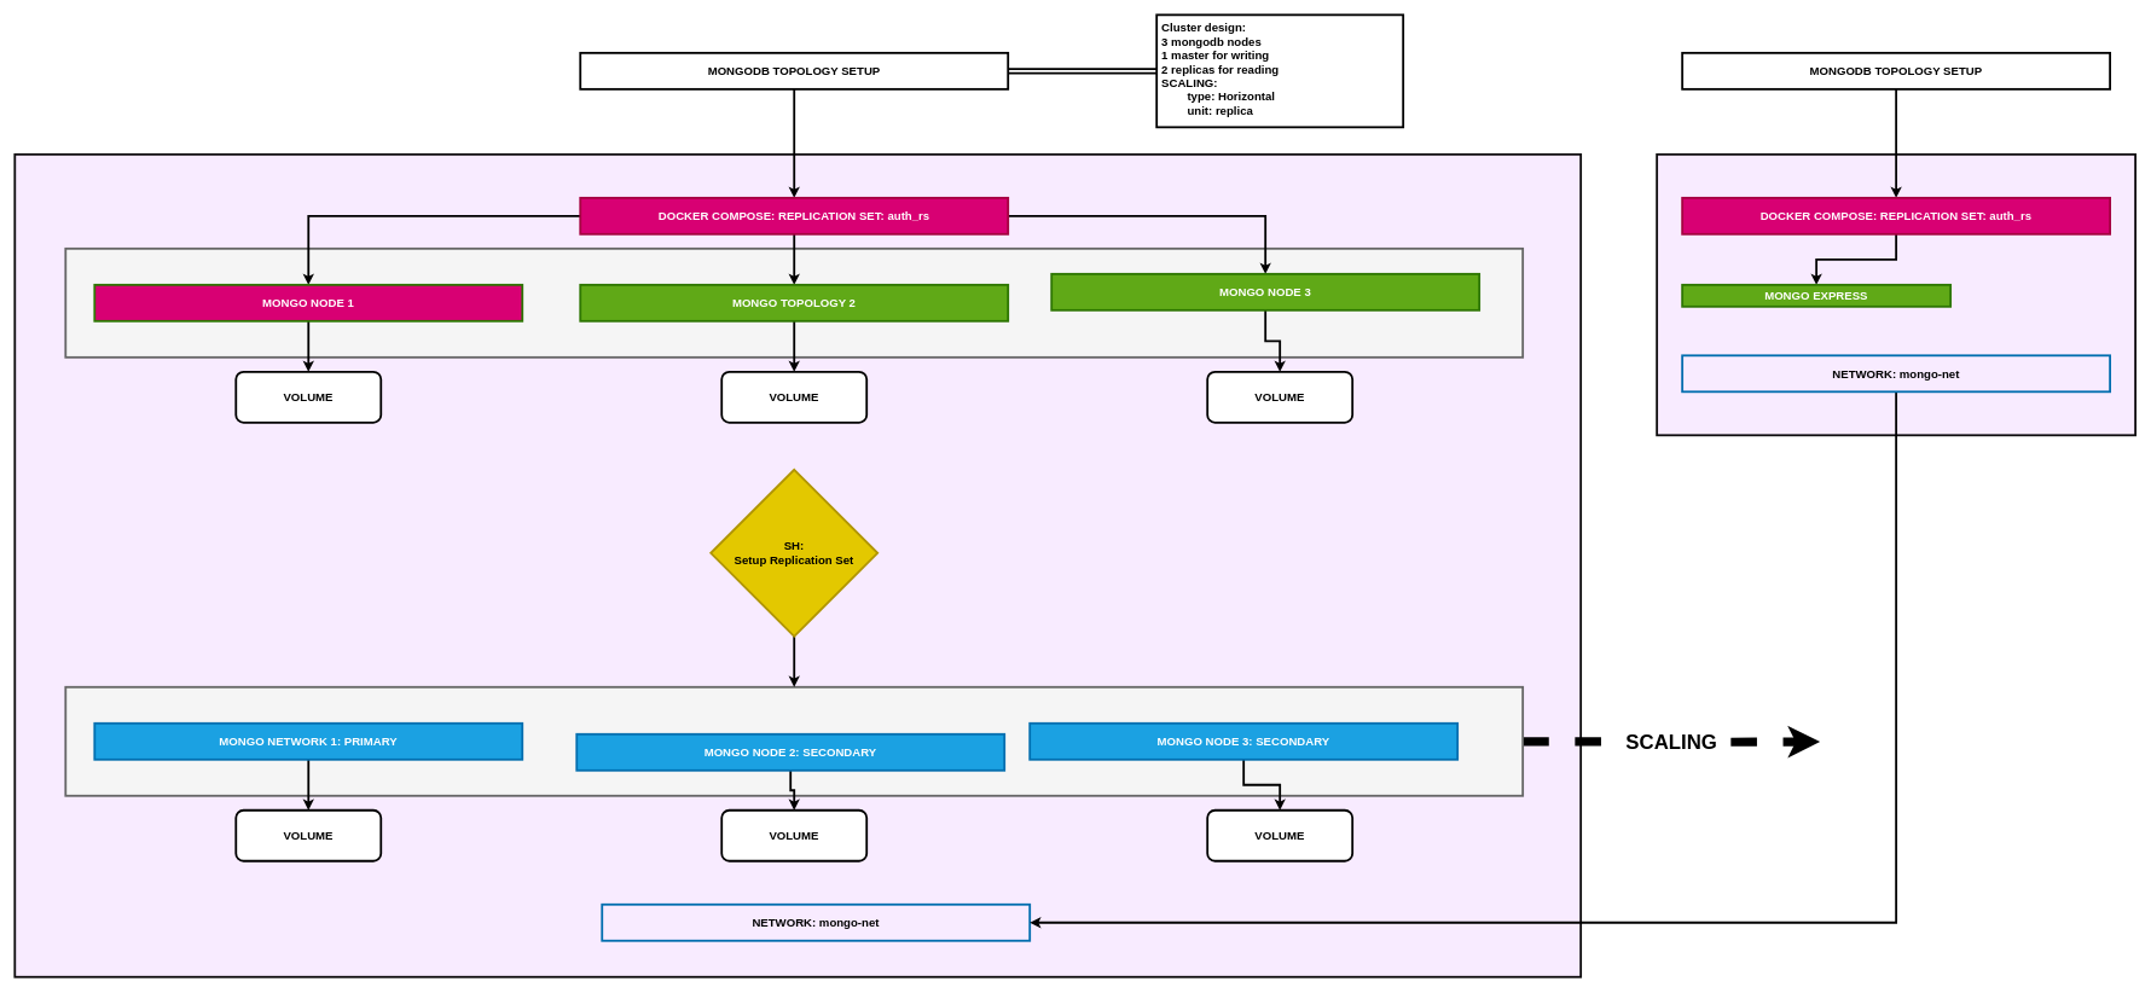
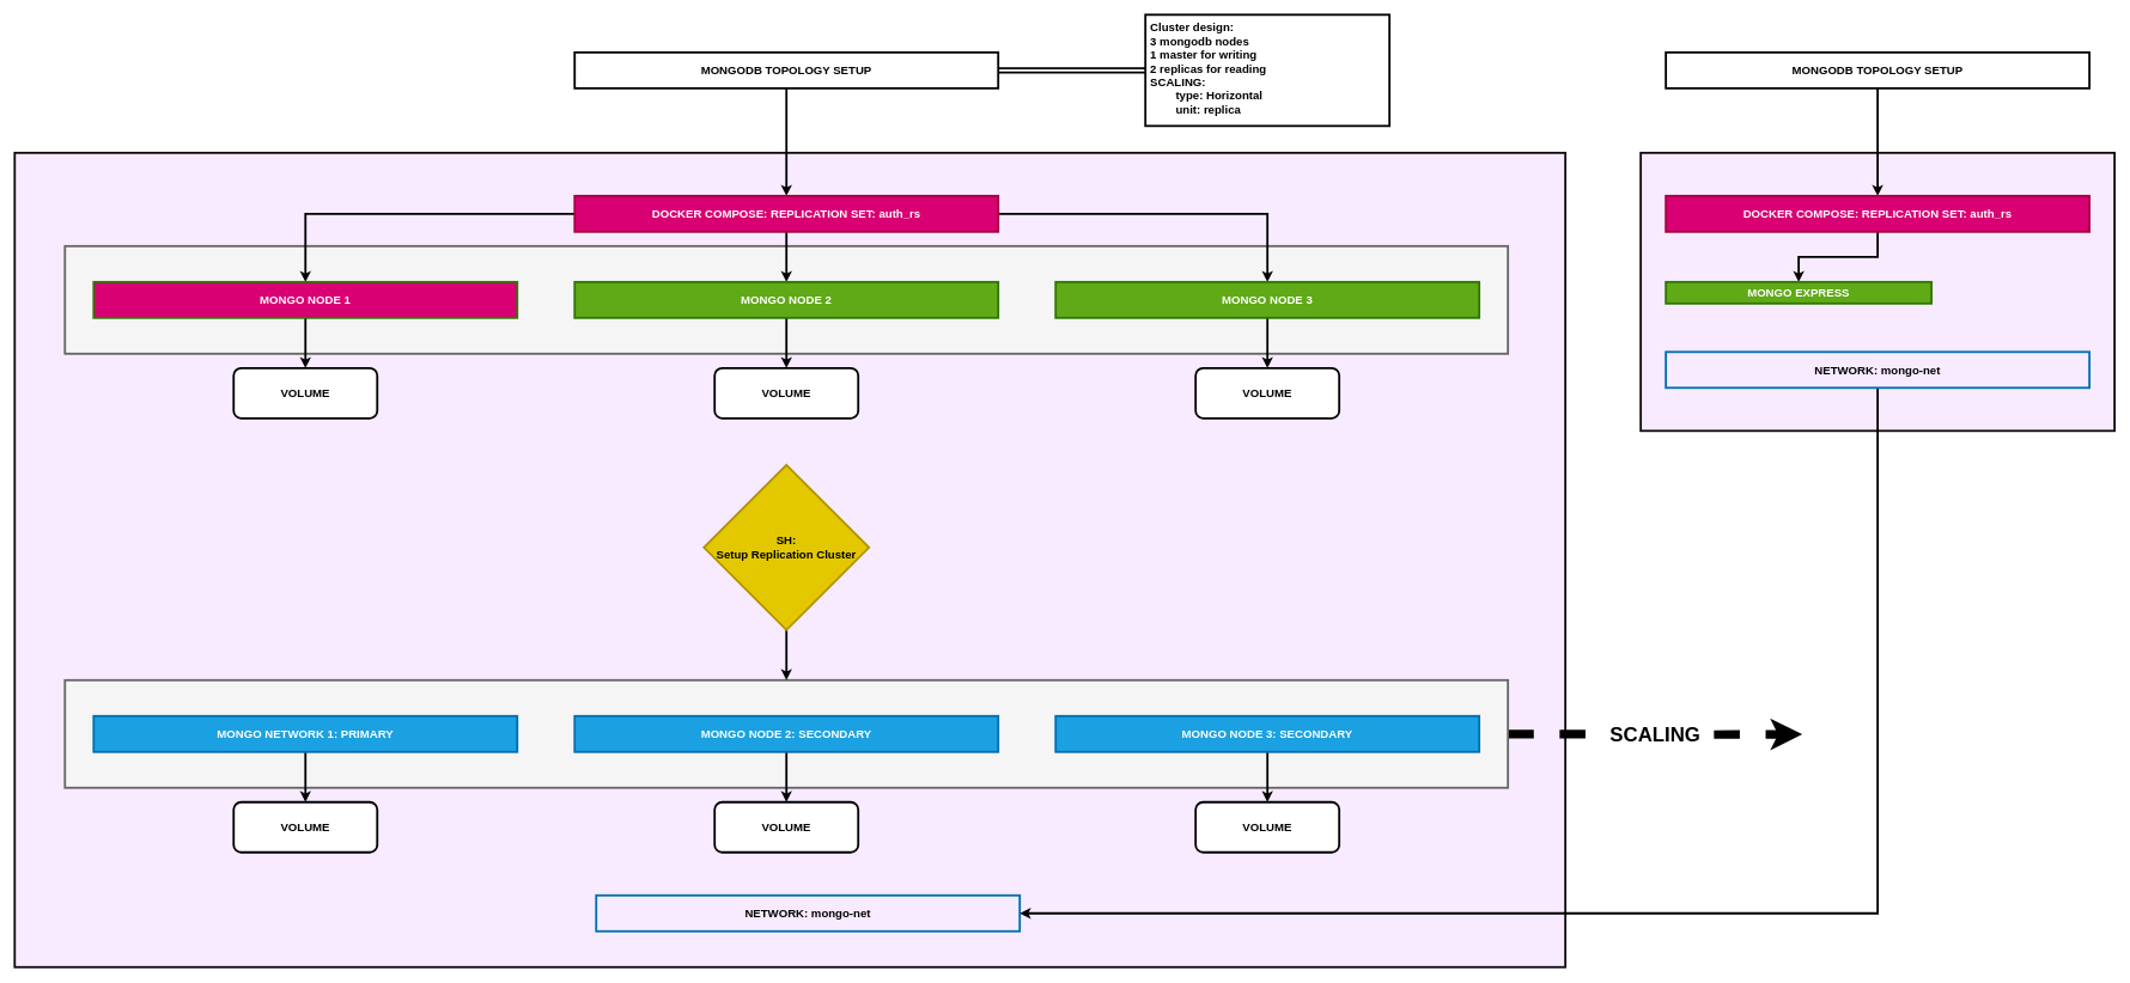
  <mxCell id="0" />
  <mxCell id="1" parent="0" />
  <mxCell id="2" value="" style="rounded=0;whiteSpace=wrap;html=1;strokeColor=#0E0C0E;strokeWidth=3;align=center;verticalAlign=middle;fontFamily=Helvetica;fontSize=16;fontStyle=1;fillColor=#F8EBFF;" vertex="1" parent="1"><mxGeometry x="20" y="212.5" width="2160" height="1135" as="geometry" /></mxCell>
  <mxCell id="3" value="SCALING" style="edgeStyle=orthogonalEdgeStyle;shape=connector;rounded=0;orthogonalLoop=1;jettySize=auto;html=1;strokeColor=default;strokeWidth=12;align=center;verticalAlign=middle;fontFamily=Helvetica;fontSize=28;fontColor=default;fontStyle=1;labelBackgroundColor=default;endArrow=classic;dashed=1;" edge="1" parent="1" source="4"><mxGeometry relative="1" as="geometry"><mxPoint x="2510" y="1023" as="targetPoint" /></mxGeometry></mxCell>
  <mxCell id="4" value="" style="rounded=0;whiteSpace=wrap;html=1;fontStyle=1;fontSize=16;strokeWidth=3;fillColor=#f5f5f5;fontColor=#333333;strokeColor=#666666;" vertex="1" parent="1"><mxGeometry x="90" y="947.5" width="2010" height="150" as="geometry" /></mxCell>
  <mxCell id="5" value="" style="rounded=0;whiteSpace=wrap;html=1;fontStyle=1;fontSize=16;strokeWidth=3;fillColor=#f5f5f5;fontColor=#333333;strokeColor=#666666;" vertex="1" parent="1"><mxGeometry x="90" y="342.5" width="2010" height="150" as="geometry" /></mxCell>
  <mxCell id="6" style="edgeStyle=orthogonalEdgeStyle;rounded=0;orthogonalLoop=1;jettySize=auto;html=1;strokeWidth=3;" edge="1" parent="1" source="8" target="12"><mxGeometry relative="1" as="geometry" /></mxCell>
  <mxCell id="7" style="edgeStyle=orthogonalEdgeStyle;shape=link;rounded=0;orthogonalLoop=1;jettySize=auto;html=1;entryX=0;entryY=0.5;entryDx=0;entryDy=0;strokeColor=default;strokeWidth=3;align=center;verticalAlign=middle;fontFamily=Helvetica;fontSize=16;fontColor=default;fontStyle=1;labelBackgroundColor=default;endArrow=classic;" edge="1" parent="1" source="8" target="31"><mxGeometry relative="1" as="geometry" /></mxCell>
  <mxCell id="8" value="MONGODB TOPOLOGY SETUP" style="rounded=0;whiteSpace=wrap;html=1;fontStyle=1;fontSize=16;strokeWidth=3;" vertex="1" parent="1"><mxGeometry x="800" y="72.5" width="590" height="50" as="geometry" /></mxCell>
  <mxCell id="9" style="edgeStyle=orthogonalEdgeStyle;shape=connector;rounded=0;orthogonalLoop=1;jettySize=auto;html=1;entryX=0.5;entryY=0;entryDx=0;entryDy=0;strokeColor=default;strokeWidth=3;align=center;verticalAlign=middle;fontFamily=Helvetica;fontSize=16;fontColor=default;fontStyle=1;labelBackgroundColor=default;endArrow=classic;" edge="1" parent="1" source="12" target="18"><mxGeometry relative="1" as="geometry" /></mxCell>
  <mxCell id="10" style="edgeStyle=orthogonalEdgeStyle;shape=connector;rounded=0;orthogonalLoop=1;jettySize=auto;html=1;strokeColor=default;strokeWidth=3;align=center;verticalAlign=middle;fontFamily=Helvetica;fontSize=16;fontColor=default;fontStyle=1;labelBackgroundColor=default;endArrow=classic;" edge="1" parent="1" source="12" target="16"><mxGeometry relative="1" as="geometry" /></mxCell>
  <mxCell id="11" style="edgeStyle=orthogonalEdgeStyle;shape=connector;rounded=0;orthogonalLoop=1;jettySize=auto;html=1;strokeColor=default;strokeWidth=3;align=center;verticalAlign=middle;fontFamily=Helvetica;fontSize=16;fontColor=default;fontStyle=1;labelBackgroundColor=default;endArrow=classic;" edge="1" parent="1" source="12" target="14"><mxGeometry relative="1" as="geometry" /></mxCell>
  <mxCell id="12" value="DOCKER COMPOSE: REPLICATION SET: auth_rs" style="rounded=0;whiteSpace=wrap;html=1;fontStyle=1;fontSize=16;strokeWidth=3;fillColor=#d80073;strokeColor=#A50040;fontColor=#ffffff;" vertex="1" parent="1"><mxGeometry x="800" y="272.5" width="590" height="50" as="geometry" /></mxCell>
  <mxCell id="13" style="edgeStyle=orthogonalEdgeStyle;shape=connector;rounded=0;orthogonalLoop=1;jettySize=auto;html=1;strokeColor=default;strokeWidth=3;align=center;verticalAlign=middle;fontFamily=Helvetica;fontSize=16;fontColor=default;fontStyle=1;labelBackgroundColor=default;endArrow=classic;" edge="1" parent="1" source="14" target="25"><mxGeometry relative="1" as="geometry" /></mxCell>
  <mxCell id="14" value="MONGO NODE 1" style="rounded=0;whiteSpace=wrap;html=1;fontStyle=1;fontSize=16;strokeWidth=3;fillColor=#d80073;fontColor=#ffffff;strokeColor=#2D7600;" vertex="1" parent="1"><mxGeometry x="130" y="392.5" width="590" height="50" as="geometry" /></mxCell>
  <mxCell id="15" style="edgeStyle=orthogonalEdgeStyle;shape=connector;rounded=0;orthogonalLoop=1;jettySize=auto;html=1;exitX=0.5;exitY=1;exitDx=0;exitDy=0;entryX=0.5;entryY=0;entryDx=0;entryDy=0;strokeColor=default;strokeWidth=3;align=center;verticalAlign=middle;fontFamily=Helvetica;fontSize=16;fontColor=default;fontStyle=1;labelBackgroundColor=default;endArrow=classic;" edge="1" parent="1" source="16" target="26"><mxGeometry relative="1" as="geometry" /></mxCell>
- <mxCell id="16" value="MONGO TOPOLOGY 2" style="rounded=0;whiteSpace=wrap;html=1;fontStyle=1;fontSize=16;strokeWidth=3;fillColor=#60a917;fontColor=#ffffff;strokeColor=#2D7600;" vertex="1" parent="1"><mxGeometry x="800" y="392.5" width="590" height="50" as="geometry" /></mxCell>
+ <mxCell id="16" value="MONGO NODE 2" style="rounded=0;whiteSpace=wrap;html=1;fontStyle=1;fontSize=16;strokeWidth=3;fillColor=#60a917;fontColor=#ffffff;strokeColor=#2D7600;" vertex="1" parent="1"><mxGeometry x="800" y="392.5" width="590" height="50" as="geometry" /></mxCell>
  <mxCell id="17" style="edgeStyle=orthogonalEdgeStyle;shape=connector;rounded=0;orthogonalLoop=1;jettySize=auto;html=1;entryX=0.5;entryY=0;entryDx=0;entryDy=0;strokeColor=default;strokeWidth=3;align=center;verticalAlign=middle;fontFamily=Helvetica;fontSize=16;fontColor=default;fontStyle=1;labelBackgroundColor=default;endArrow=classic;" edge="1" parent="1" source="18" target="27"><mxGeometry relative="1" as="geometry" /></mxCell>
- <mxCell id="18" value="MONGO NODE 3" style="rounded=0;whiteSpace=wrap;html=1;fontStyle=1;fontSize=16;strokeWidth=3;fillColor=#60a917;fontColor=#ffffff;strokeColor=#2D7600;" vertex="1" parent="1"><mxGeometry x="1450" y="377.5" width="590" height="50" as="geometry" /></mxCell>
+ <mxCell id="18" value="MONGO NODE 3" style="rounded=0;whiteSpace=wrap;html=1;fontStyle=1;fontSize=16;strokeWidth=3;fillColor=#60a917;fontColor=#ffffff;strokeColor=#2D7600;" vertex="1" parent="1"><mxGeometry x="1470" y="392.5" width="590" height="50" as="geometry" /></mxCell>
  <mxCell id="19" style="edgeStyle=orthogonalEdgeStyle;shape=connector;rounded=0;orthogonalLoop=1;jettySize=auto;html=1;entryX=0.5;entryY=0;entryDx=0;entryDy=0;strokeColor=default;strokeWidth=3;align=center;verticalAlign=middle;fontFamily=Helvetica;fontSize=16;fontColor=default;fontStyle=1;labelBackgroundColor=default;endArrow=classic;" edge="1" parent="1" source="20" target="28"><mxGeometry relative="1" as="geometry" /></mxCell>
  <mxCell id="20" value="MONGO NETWORK 1: PRIMARY" style="rounded=0;whiteSpace=wrap;html=1;fontStyle=1;fontSize=16;strokeWidth=3;fillColor=#1ba1e2;fontColor=#ffffff;strokeColor=#006EAF;" vertex="1" parent="1"><mxGeometry x="130" y="997.5" width="590" height="50" as="geometry" /></mxCell>
  <mxCell id="21" style="edgeStyle=orthogonalEdgeStyle;shape=connector;rounded=0;orthogonalLoop=1;jettySize=auto;html=1;entryX=0.5;entryY=0;entryDx=0;entryDy=0;strokeColor=default;strokeWidth=3;align=center;verticalAlign=middle;fontFamily=Helvetica;fontSize=16;fontColor=default;fontStyle=1;labelBackgroundColor=default;endArrow=classic;" edge="1" parent="1" source="22" target="29"><mxGeometry relative="1" as="geometry" /></mxCell>
- <mxCell id="22" value="MONGO NODE 2: SECONDARY" style="rounded=0;whiteSpace=wrap;html=1;fontStyle=1;fontSize=16;strokeWidth=3;fillColor=#1ba1e2;fontColor=#ffffff;strokeColor=#006EAF;" vertex="1" parent="1"><mxGeometry x="795" y="1012.5" width="590" height="50" as="geometry" /></mxCell>
+ <mxCell id="22" value="MONGO NODE 2: SECONDARY" style="rounded=0;whiteSpace=wrap;html=1;fontStyle=1;fontSize=16;strokeWidth=3;fillColor=#1ba1e2;fontColor=#ffffff;strokeColor=#006EAF;" vertex="1" parent="1"><mxGeometry x="800" y="997.5" width="590" height="50" as="geometry" /></mxCell>
  <mxCell id="23" style="edgeStyle=orthogonalEdgeStyle;shape=connector;rounded=0;orthogonalLoop=1;jettySize=auto;html=1;entryX=0.5;entryY=0;entryDx=0;entryDy=0;strokeColor=default;strokeWidth=3;align=center;verticalAlign=middle;fontFamily=Helvetica;fontSize=16;fontColor=default;fontStyle=1;labelBackgroundColor=default;endArrow=classic;" edge="1" parent="1" source="24" target="30"><mxGeometry relative="1" as="geometry" /></mxCell>
- <mxCell id="24" value="MONGO NODE 3: SECONDARY" style="rounded=0;whiteSpace=wrap;html=1;fontStyle=1;fontSize=16;strokeWidth=3;fillColor=#1ba1e2;fontColor=#ffffff;strokeColor=#006EAF;" vertex="1" parent="1"><mxGeometry x="1420" y="997.5" width="590" height="50" as="geometry" /></mxCell>
+ <mxCell id="24" value="MONGO NODE 3: SECONDARY" style="rounded=0;whiteSpace=wrap;html=1;fontStyle=1;fontSize=16;strokeWidth=3;fillColor=#1ba1e2;fontColor=#ffffff;strokeColor=#006EAF;" vertex="1" parent="1"><mxGeometry x="1470" y="997.5" width="590" height="50" as="geometry" /></mxCell>
  <mxCell id="25" value="VOLUME" style="rounded=1;whiteSpace=wrap;html=1;strokeColor=default;strokeWidth=3;align=center;verticalAlign=middle;fontFamily=Helvetica;fontSize=16;fontColor=default;fontStyle=1;fillColor=default;" vertex="1" parent="1"><mxGeometry x="325" y="512.5" width="200" height="70" as="geometry" /></mxCell>
  <mxCell id="26" value="VOLUME" style="rounded=1;whiteSpace=wrap;html=1;strokeColor=default;strokeWidth=3;align=center;verticalAlign=middle;fontFamily=Helvetica;fontSize=16;fontColor=default;fontStyle=1;fillColor=default;" vertex="1" parent="1"><mxGeometry x="995" y="512.5" width="200" height="70" as="geometry" /></mxCell>
  <mxCell id="27" value="VOLUME" style="rounded=1;whiteSpace=wrap;html=1;strokeColor=default;strokeWidth=3;align=center;verticalAlign=middle;fontFamily=Helvetica;fontSize=16;fontColor=default;fontStyle=1;fillColor=default;" vertex="1" parent="1"><mxGeometry x="1665" y="512.5" width="200" height="70" as="geometry" /></mxCell>
  <mxCell id="28" value="VOLUME" style="rounded=1;whiteSpace=wrap;html=1;strokeColor=default;strokeWidth=3;align=center;verticalAlign=middle;fontFamily=Helvetica;fontSize=16;fontColor=default;fontStyle=1;fillColor=default;" vertex="1" parent="1"><mxGeometry x="325" y="1117.5" width="200" height="70" as="geometry" /></mxCell>
  <mxCell id="29" value="VOLUME" style="rounded=1;whiteSpace=wrap;html=1;strokeColor=default;strokeWidth=3;align=center;verticalAlign=middle;fontFamily=Helvetica;fontSize=16;fontColor=default;fontStyle=1;fillColor=default;" vertex="1" parent="1"><mxGeometry x="995" y="1117.5" width="200" height="70" as="geometry" /></mxCell>
  <mxCell id="30" value="VOLUME" style="rounded=1;whiteSpace=wrap;html=1;strokeColor=default;strokeWidth=3;align=center;verticalAlign=middle;fontFamily=Helvetica;fontSize=16;fontColor=default;fontStyle=1;fillColor=default;" vertex="1" parent="1"><mxGeometry x="1665" y="1117.5" width="200" height="70" as="geometry" /></mxCell>
  <mxCell id="31" value="Cluster design:&lt;br&gt;3 mongodb nodes&lt;br&gt;1 master for writing&lt;br&gt;2 replicas for reading&lt;br&gt;SCALING: &lt;br&gt;&lt;span style=&quot;white-space: pre;&quot;&gt;&#09;&lt;/span&gt;type: Horizontal&lt;br&gt;&lt;span style=&quot;white-space: pre;&quot;&gt;&#09;&lt;/span&gt;unit: replica" style="rounded=0;whiteSpace=wrap;html=1;fontStyle=1;fontSize=16;strokeWidth=3;align=left;spacingTop=0;spacingLeft=5;spacingBottom=5;" vertex="1" parent="1"><mxGeometry x="1595" y="20" width="340" height="155" as="geometry" /></mxCell>
  <mxCell id="32" value="NETWORK: mongo-net" style="rounded=0;whiteSpace=wrap;html=1;fontStyle=1;fontSize=16;strokeWidth=3;fillColor=none;fontColor=default;strokeColor=#006EAF;" vertex="1" parent="1"><mxGeometry x="830" y="1247.5" width="590" height="50" as="geometry" /></mxCell>
  <mxCell id="33" style="edgeStyle=orthogonalEdgeStyle;shape=connector;rounded=0;orthogonalLoop=1;jettySize=auto;html=1;strokeColor=default;strokeWidth=3;align=center;verticalAlign=middle;fontFamily=Helvetica;fontSize=16;fontColor=default;fontStyle=1;labelBackgroundColor=default;endArrow=classic;" edge="1" parent="1" source="34" target="4"><mxGeometry relative="1" as="geometry" /></mxCell>
- <mxCell id="34" value="SH:&lt;br&gt;Setup Replication Set" style="rhombus;whiteSpace=wrap;html=1;rounded=0;strokeColor=#B09500;strokeWidth=3;align=center;verticalAlign=middle;fontFamily=Helvetica;fontSize=16;fontColor=#000000;fontStyle=1;fillColor=#e3c800;" vertex="1" parent="1"><mxGeometry x="980" y="647.5" width="230" height="230" as="geometry" /></mxCell>
+ <mxCell id="34" value="SH:&lt;br&gt;Setup Replication Cluster" style="rhombus;whiteSpace=wrap;html=1;rounded=0;strokeColor=#B09500;strokeWidth=3;align=center;verticalAlign=middle;fontFamily=Helvetica;fontSize=16;fontColor=#000000;fontStyle=1;fillColor=#e3c800;" vertex="1" parent="1"><mxGeometry x="980" y="647.5" width="230" height="230" as="geometry" /></mxCell>
  <mxCell id="35" value="" style="rounded=0;whiteSpace=wrap;html=1;strokeColor=#0E0C0E;strokeWidth=3;align=center;verticalAlign=middle;fontFamily=Helvetica;fontSize=16;fontStyle=1;fillColor=#F8EBFF;" vertex="1" parent="1"><mxGeometry x="2285" y="212.5" width="660" height="387.5" as="geometry" /></mxCell>
  <mxCell id="36" style="edgeStyle=orthogonalEdgeStyle;rounded=0;orthogonalLoop=1;jettySize=auto;html=1;strokeWidth=3;" edge="1" parent="1" source="37" target="39"><mxGeometry relative="1" as="geometry" /></mxCell>
  <mxCell id="37" value="MONGODB TOPOLOGY SETUP" style="rounded=0;whiteSpace=wrap;html=1;fontStyle=1;fontSize=16;strokeWidth=3;" vertex="1" parent="1"><mxGeometry x="2320" y="72.5" width="590" height="50" as="geometry" /></mxCell>
  <mxCell id="38" style="edgeStyle=orthogonalEdgeStyle;shape=connector;rounded=0;orthogonalLoop=1;jettySize=auto;html=1;strokeColor=default;strokeWidth=3;align=center;verticalAlign=middle;fontFamily=Helvetica;fontSize=16;fontColor=default;fontStyle=1;labelBackgroundColor=default;endArrow=classic;" edge="1" parent="1" source="39" target="40"><mxGeometry relative="1" as="geometry" /></mxCell>
  <mxCell id="39" value="DOCKER COMPOSE: REPLICATION SET: auth_rs" style="rounded=0;whiteSpace=wrap;html=1;fontStyle=1;fontSize=16;strokeWidth=3;fillColor=#d80073;strokeColor=#A50040;fontColor=#ffffff;" vertex="1" parent="1"><mxGeometry x="2320" y="272.5" width="590" height="50" as="geometry" /></mxCell>
  <mxCell id="40" value="MONGO EXPRESS" style="rounded=0;whiteSpace=wrap;html=1;fontStyle=1;fontSize=16;strokeWidth=3;fillColor=#60a917;fontColor=#ffffff;strokeColor=#2D7600;" vertex="1" parent="1"><mxGeometry x="2320" y="392.5" width="370" height="30" as="geometry" /></mxCell>
  <mxCell id="41" style="edgeStyle=orthogonalEdgeStyle;shape=connector;rounded=0;orthogonalLoop=1;jettySize=auto;html=1;entryX=1;entryY=0.5;entryDx=0;entryDy=0;strokeColor=default;strokeWidth=3;align=center;verticalAlign=middle;fontFamily=Helvetica;fontSize=16;fontColor=default;fontStyle=1;labelBackgroundColor=default;endArrow=classic;" edge="1" parent="1" source="42" target="32"><mxGeometry relative="1" as="geometry"><Array as="points"><mxPoint x="2615" y="1273" /></Array></mxGeometry></mxCell>
  <mxCell id="42" value="NETWORK: mongo-net" style="rounded=0;whiteSpace=wrap;html=1;fontStyle=1;fontSize=16;strokeWidth=3;fillColor=none;fontColor=default;strokeColor=#006EAF;" vertex="1" parent="1"><mxGeometry x="2320" y="490" width="590" height="50" as="geometry" /></mxCell>
